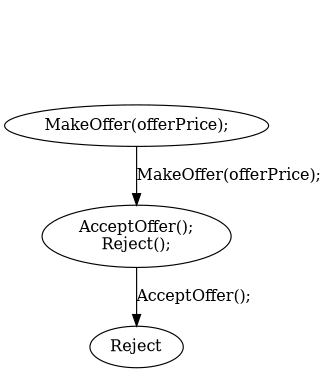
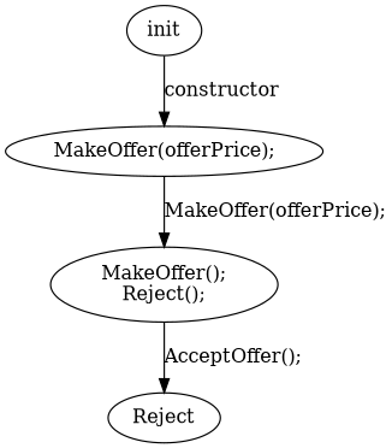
  digraph {
-   n1 [label="AcceptOffer();\nReject();\n"]
+   n1 [label="MakeOffer();\nReject();\n"]
    n2 [label=Reject]
    n3 [label="MakeOffer(offerPrice);\n"]
+   n4 [label=init]
    n1 -> n2 [label="AcceptOffer();"]
    n3 -> n1 [label="MakeOffer(offerPrice);"]
+   n4 -> n3 [label=constructor]
  }
